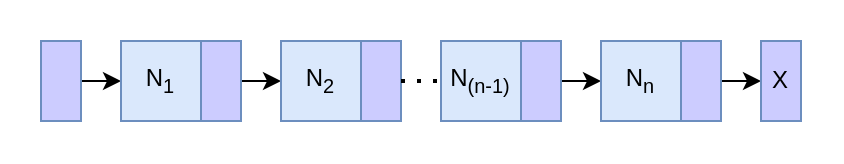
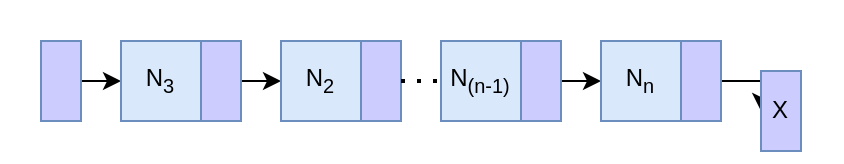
  <mxCell id="0" />
  <mxCell id="1" parent="0" />
  <mxCell id="2" style="edgeStyle=orthogonalEdgeStyle;rounded=0;orthogonalLoop=1;jettySize=auto;html=1;exitX=1;exitY=0.5;exitDx=0;exitDy=0;entryX=0;entryY=0.5;entryDx=0;entryDy=0;" parent="1" source="3" target="4" edge="1"><mxGeometry relative="1" as="geometry" /></mxCell>
  <mxCell id="3" value="" style="rounded=0;whiteSpace=wrap;html=1;fillColor=#CCCCFF;strokeColor=#6c8ebf;" parent="1" vertex="1"><mxGeometry x="20" y="20" width="20" height="40" as="geometry" /></mxCell>
- <mxCell id="4" value="N&lt;sub&gt;1&lt;/sub&gt;" style="rounded=0;whiteSpace=wrap;html=1;fillColor=#dae8fc;strokeColor=#6c8ebf;" parent="1" vertex="1"><mxGeometry x="60" y="20" width="40" height="40" as="geometry" /></mxCell>
+ <mxCell id="4" value="N&lt;sub&gt;3&lt;/sub&gt;" style="rounded=0;whiteSpace=wrap;html=1;fillColor=#dae8fc;strokeColor=#6c8ebf;" parent="1" vertex="1"><mxGeometry x="60" y="20" width="40" height="40" as="geometry" /></mxCell>
  <mxCell id="5" style="edgeStyle=orthogonalEdgeStyle;rounded=0;orthogonalLoop=1;jettySize=auto;html=1;exitX=1;exitY=0.5;exitDx=0;exitDy=0;entryX=0;entryY=0.5;entryDx=0;entryDy=0;" parent="1" source="6" target="7" edge="1"><mxGeometry relative="1" as="geometry" /></mxCell>
  <mxCell id="6" value="" style="rounded=0;whiteSpace=wrap;html=1;fillColor=#CCCCFF;strokeColor=#6c8ebf;" parent="1" vertex="1"><mxGeometry x="100" y="20" width="20" height="40" as="geometry" /></mxCell>
  <mxCell id="7" value="N&lt;sub&gt;2&lt;/sub&gt;" style="rounded=0;whiteSpace=wrap;html=1;fillColor=#dae8fc;strokeColor=#6c8ebf;" parent="1" vertex="1"><mxGeometry x="140" y="20" width="40" height="40" as="geometry" /></mxCell>
  <mxCell id="8" value="" style="rounded=0;whiteSpace=wrap;html=1;fillColor=#CCCCFF;strokeColor=#6c8ebf;" parent="1" vertex="1"><mxGeometry x="180" y="20" width="20" height="40" as="geometry" /></mxCell>
  <mxCell id="9" value="N&lt;sub&gt;(n-1)&lt;/sub&gt;" style="rounded=0;whiteSpace=wrap;html=1;fillColor=#dae8fc;strokeColor=#6c8ebf;" parent="1" vertex="1"><mxGeometry x="220" y="20" width="40" height="40" as="geometry" /></mxCell>
  <mxCell id="10" style="edgeStyle=orthogonalEdgeStyle;rounded=0;orthogonalLoop=1;jettySize=auto;html=1;exitX=1;exitY=0.5;exitDx=0;exitDy=0;entryX=0;entryY=0.5;entryDx=0;entryDy=0;" parent="1" source="11" target="12" edge="1"><mxGeometry relative="1" as="geometry" /></mxCell>
  <mxCell id="11" value="" style="rounded=0;whiteSpace=wrap;html=1;fillColor=#CCCCFF;strokeColor=#6c8ebf;" parent="1" vertex="1"><mxGeometry x="260" y="20" width="20" height="40" as="geometry" /></mxCell>
  <mxCell id="12" value="N&lt;sub&gt;n&lt;/sub&gt;" style="rounded=0;whiteSpace=wrap;html=1;fillColor=#dae8fc;strokeColor=#6c8ebf;" parent="1" vertex="1"><mxGeometry x="300" y="20" width="40" height="40" as="geometry" /></mxCell>
  <mxCell id="13" style="edgeStyle=orthogonalEdgeStyle;rounded=0;orthogonalLoop=1;jettySize=auto;html=1;exitX=1;exitY=0.5;exitDx=0;exitDy=0;entryX=0;entryY=0.5;entryDx=0;entryDy=0;" parent="1" source="14" target="16" edge="1"><mxGeometry relative="1" as="geometry" /></mxCell>
  <mxCell id="14" value="" style="rounded=0;whiteSpace=wrap;html=1;fillColor=#CCCCFF;strokeColor=#6c8ebf;" parent="1" vertex="1"><mxGeometry x="340" y="20" width="20" height="40" as="geometry" /></mxCell>
  <mxCell id="15" value="" style="endArrow=none;dashed=1;html=1;dashPattern=1 3;strokeWidth=2;rounded=0;entryX=0;entryY=0.5;entryDx=0;entryDy=0;exitX=1;exitY=0.5;exitDx=0;exitDy=0;" parent="1" source="8" target="9" edge="1"><mxGeometry width="50" height="50" relative="1" as="geometry"><mxPoint x="170" y="170" as="sourcePoint" /><mxPoint x="220" y="120" as="targetPoint" /></mxGeometry></mxCell>
- <mxCell id="16" value="X" style="rounded=0;whiteSpace=wrap;html=1;fillColor=#CCCCFF;strokeColor=#6c8ebf;" parent="1" vertex="1"><mxGeometry x="380" y="20" width="20" height="40" as="geometry" /></mxCell>
+ <mxCell id="16" value="X" style="rounded=0;whiteSpace=wrap;html=1;fillColor=#CCCCFF;strokeColor=#6c8ebf;" parent="1" vertex="1"><mxGeometry x="380" y="35" width="20" height="40" as="geometry" /></mxCell>
